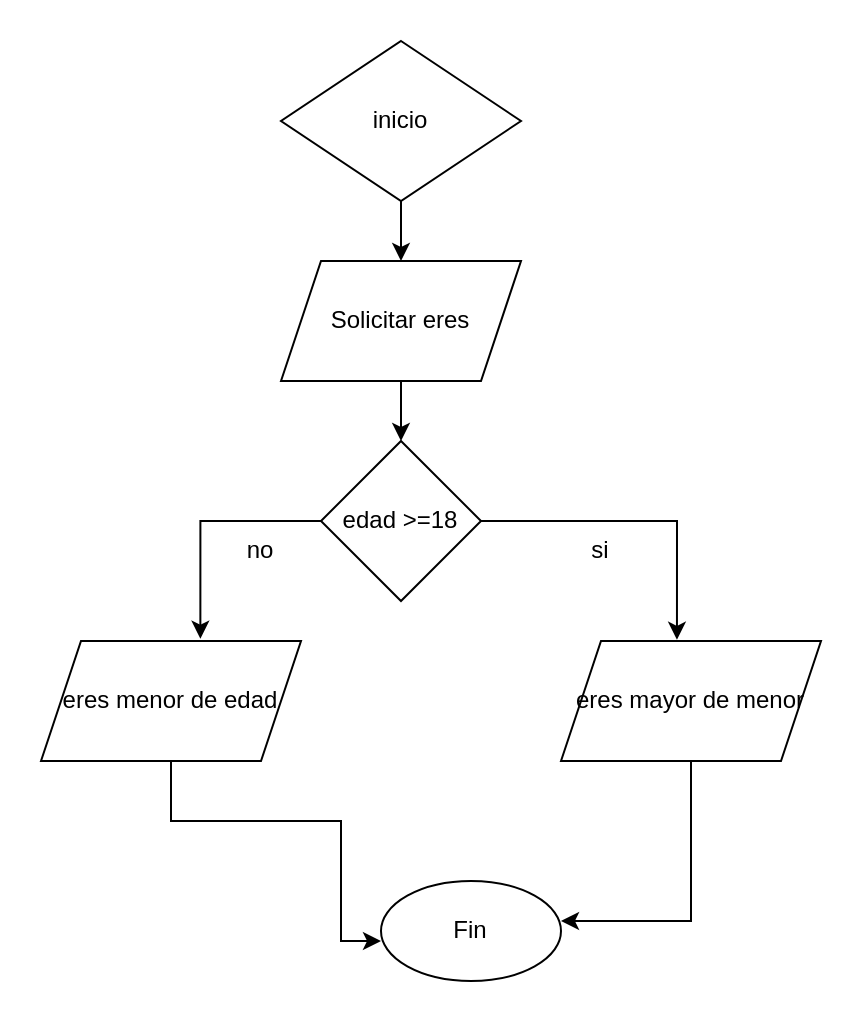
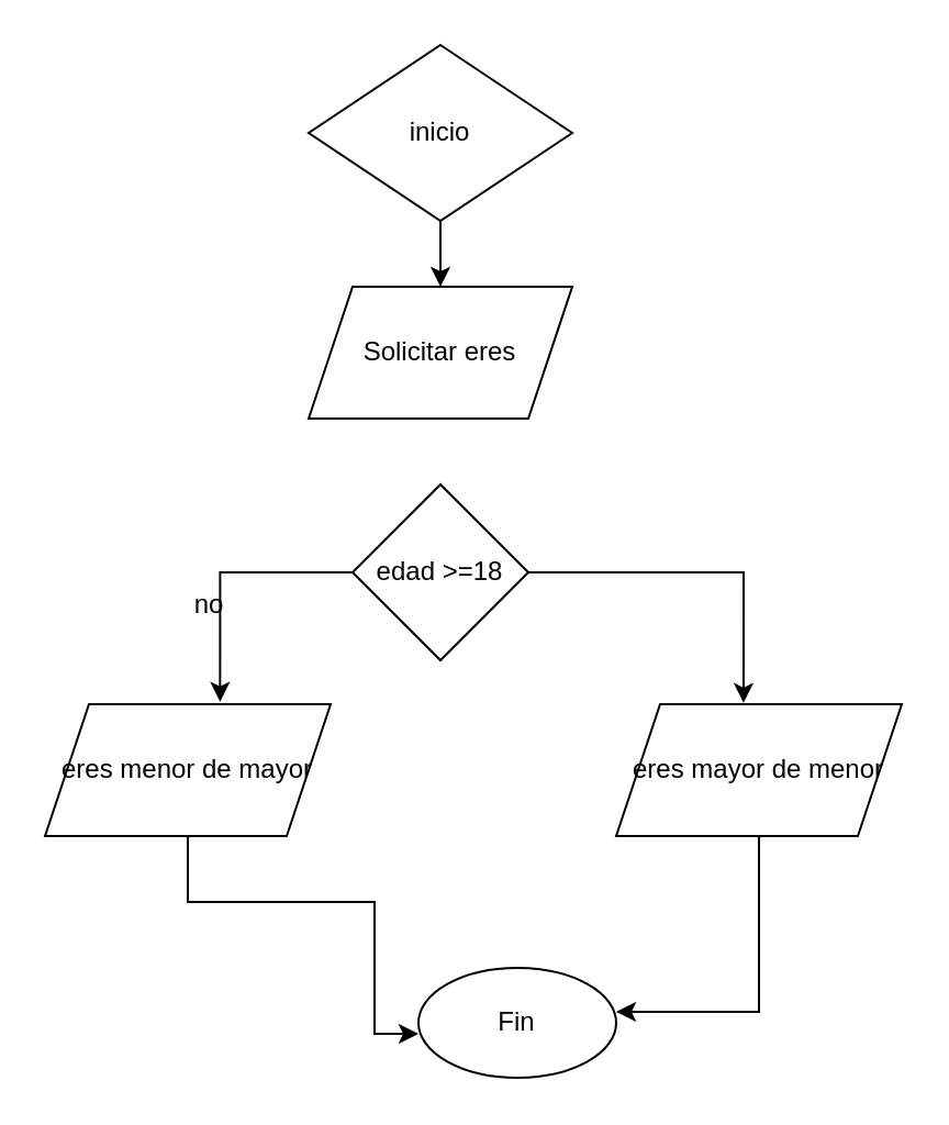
  <mxCell id="0" />
  <mxCell id="1" parent="0" />
  <mxCell id="2" style="edgeStyle=orthogonalEdgeStyle;rounded=0;orthogonalLoop=1;jettySize=auto;html=1;entryX=0.5;entryY=0;entryDx=0;entryDy=0;" edge="1" parent="1" source="3" target="5"><mxGeometry relative="1" as="geometry" /></mxCell>
  <mxCell id="3" value="inicio" style="rhombus;whiteSpace=wrap;html=1;" vertex="1" parent="1"><mxGeometry x="140" y="20" width="120" height="80" as="geometry" /></mxCell>
- <mxCell id="4" style="edgeStyle=orthogonalEdgeStyle;rounded=0;orthogonalLoop=1;jettySize=auto;html=1;entryX=0.5;entryY=0;entryDx=0;entryDy=0;" edge="1" parent="1" source="5" target="6"><mxGeometry relative="1" as="geometry" /></mxCell>
  <mxCell id="5" value="Solicitar eres" style="shape=parallelogram;perimeter=parallelogramPerimeter;whiteSpace=wrap;html=1;fixedSize=1;" vertex="1" parent="1"><mxGeometry x="140" y="130" width="120" height="60" as="geometry" /></mxCell>
  <mxCell id="6" value="edad &amp;gt;=18" style="rhombus;whiteSpace=wrap;html=1;" vertex="1" parent="1"><mxGeometry x="160" y="220" width="80" height="80" as="geometry" /></mxCell>
  <mxCell id="7" value="eres mayor de menor" style="shape=parallelogram;perimeter=parallelogramPerimeter;whiteSpace=wrap;html=1;fixedSize=1;" vertex="1" parent="1"><mxGeometry x="280" y="320" width="130" height="60" as="geometry" /></mxCell>
  <mxCell id="8" style="edgeStyle=orthogonalEdgeStyle;rounded=0;orthogonalLoop=1;jettySize=auto;html=1;entryX=0.446;entryY=-0.01;entryDx=0;entryDy=0;entryPerimeter=0;" edge="1" parent="1" source="6" target="7"><mxGeometry relative="1" as="geometry" /></mxCell>
- <mxCell id="9" value="eres menor de edad" style="shape=parallelogram;perimeter=parallelogramPerimeter;whiteSpace=wrap;html=1;fixedSize=1;" vertex="1" parent="1"><mxGeometry x="20" y="320" width="130" height="60" as="geometry" /></mxCell>
+ <mxCell id="9" value="eres menor de mayor" style="shape=parallelogram;perimeter=parallelogramPerimeter;whiteSpace=wrap;html=1;fixedSize=1;" vertex="1" parent="1"><mxGeometry x="20" y="320" width="130" height="60" as="geometry" /></mxCell>
  <mxCell id="10" style="edgeStyle=orthogonalEdgeStyle;rounded=0;orthogonalLoop=1;jettySize=auto;html=1;entryX=0.613;entryY=-0.019;entryDx=0;entryDy=0;entryPerimeter=0;" edge="1" parent="1" source="6" target="9"><mxGeometry relative="1" as="geometry" /></mxCell>
  <mxCell id="11" value="Fin" style="ellipse;whiteSpace=wrap;html=1;" vertex="1" parent="1"><mxGeometry x="190" y="440" width="90" height="50" as="geometry" /></mxCell>
  <mxCell id="12" style="edgeStyle=orthogonalEdgeStyle;rounded=0;orthogonalLoop=1;jettySize=auto;html=1;entryX=1;entryY=0.4;entryDx=0;entryDy=0;entryPerimeter=0;" edge="1" parent="1" source="7" target="11"><mxGeometry relative="1" as="geometry" /></mxCell>
  <mxCell id="13" style="edgeStyle=orthogonalEdgeStyle;rounded=0;orthogonalLoop=1;jettySize=auto;html=1;entryX=0;entryY=0.6;entryDx=0;entryDy=0;entryPerimeter=0;" edge="1" parent="1" source="9" target="11"><mxGeometry relative="1" as="geometry"><Array as="points"><mxPoint x="85" y="410" /><mxPoint x="170" y="410" /><mxPoint x="170" y="470" /></Array></mxGeometry></mxCell>
- <mxCell id="14" value="si" style="text;html=1;align=center;verticalAlign=middle;whiteSpace=wrap;rounded=0;" vertex="1" parent="1"><mxGeometry x="270" y="260" width="60" height="30" as="geometry" /></mxCell>
- <mxCell id="15" value="no" style="text;html=1;align=center;verticalAlign=middle;whiteSpace=wrap;rounded=0;" vertex="1" parent="1"><mxGeometry x="100" y="260" width="60" height="30" as="geometry" /></mxCell>
+ <mxCell id="15" value="no" style="text;html=1;align=center;verticalAlign=middle;whiteSpace=wrap;rounded=0;" vertex="1" parent="1"><mxGeometry x="65" y="260" width="60" height="30" as="geometry" /></mxCell>
